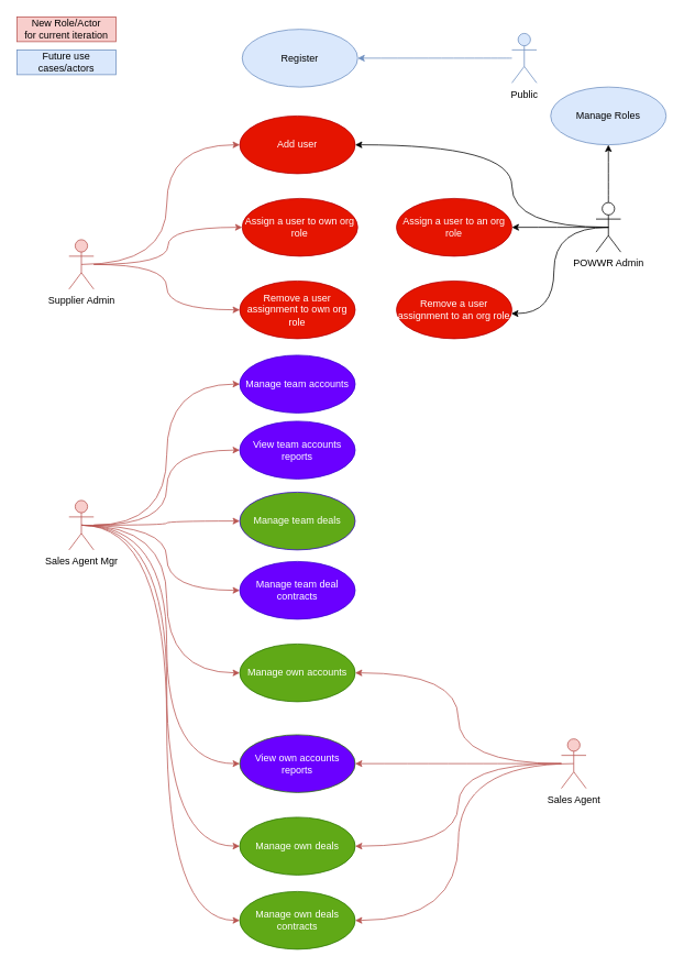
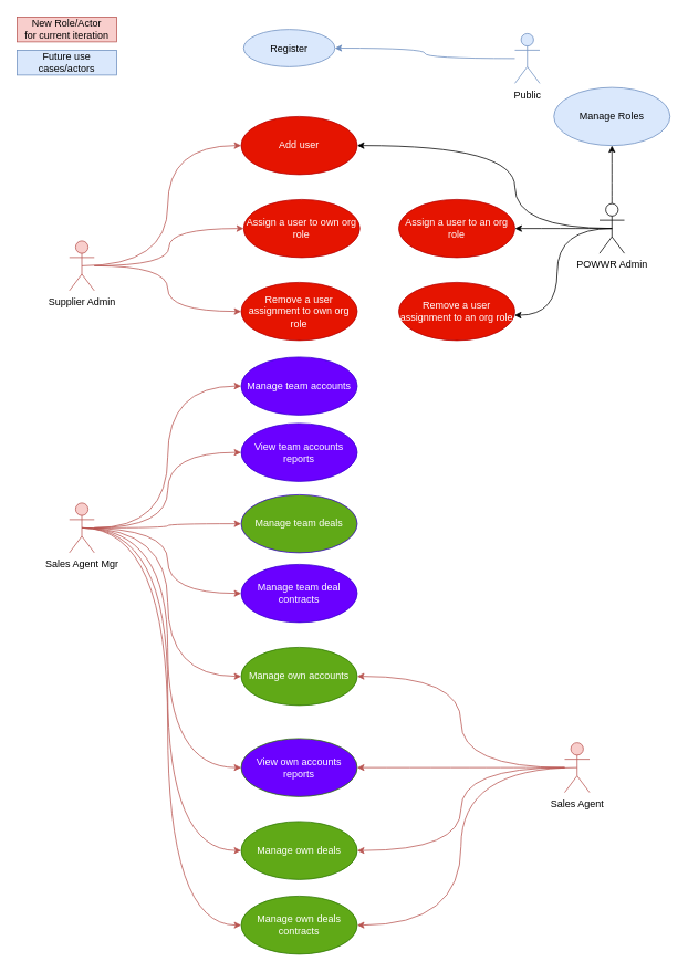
  <mxCell id="0" />
  <mxCell id="1" parent="0" />
  <mxCell id="2" style="edgeStyle=orthogonalEdgeStyle;rounded=0;orthogonalLoop=1;jettySize=auto;html=1;curved=1;fillColor=#f8cecc;strokeColor=#b85450;" edge="1" parent="1" source="5" target="7"><mxGeometry relative="1" as="geometry" /></mxCell>
  <mxCell id="3" style="edgeStyle=orthogonalEdgeStyle;rounded=0;orthogonalLoop=1;jettySize=auto;html=1;curved=1;fillColor=#f8cecc;strokeColor=#b85450;" edge="1" parent="1" source="5" target="8"><mxGeometry relative="1" as="geometry"><mxPoint x="290" y="325.034" as="targetPoint" /></mxGeometry></mxCell>
  <mxCell id="4" style="edgeStyle=orthogonalEdgeStyle;curved=1;rounded=0;orthogonalLoop=1;jettySize=auto;html=1;exitX=0.5;exitY=0.5;exitDx=0;exitDy=0;exitPerimeter=0;entryX=0;entryY=0.5;entryDx=0;entryDy=0;fillColor=#f8cecc;strokeColor=#b85450;" edge="1" parent="1" source="5" target="6"><mxGeometry relative="1" as="geometry" /></mxCell>
  <mxCell id="5" value="Supplier Admin" style="shape=umlActor;verticalLabelPosition=bottom;verticalAlign=top;html=1;outlineConnect=0;fillColor=#f8cecc;strokeColor=#b85450;" vertex="1" parent="1"><mxGeometry x="83" y="290" width="30" height="60" as="geometry" /></mxCell>
  <mxCell id="6" value="Add user" style="ellipse;whiteSpace=wrap;html=1;fillColor=#e51400;strokeColor=#B20000;fontColor=#ffffff;" vertex="1" parent="1"><mxGeometry x="290" y="140" width="140" height="70" as="geometry" /></mxCell>
  <mxCell id="7" value="Assign a user to own org role" style="ellipse;whiteSpace=wrap;html=1;fillColor=#e51400;strokeColor=#B20000;fontColor=#ffffff;" vertex="1" parent="1"><mxGeometry x="293" y="240" width="140" height="70" as="geometry" /></mxCell>
  <mxCell id="8" value="Remove a user assignment to own org role" style="ellipse;whiteSpace=wrap;html=1;fillColor=#e51400;strokeColor=#B20000;fontColor=#ffffff;" vertex="1" parent="1"><mxGeometry x="290" y="340" width="140" height="70" as="geometry" /></mxCell>
  <mxCell id="9" style="edgeStyle=orthogonalEdgeStyle;rounded=0;orthogonalLoop=1;jettySize=auto;html=1;entryX=0;entryY=0.5;entryDx=0;entryDy=0;curved=1;fillColor=#f8cecc;strokeColor=#b85450;" edge="1" parent="1" source="17" target="18"><mxGeometry relative="1" as="geometry" /></mxCell>
  <mxCell id="10" style="edgeStyle=orthogonalEdgeStyle;rounded=0;orthogonalLoop=1;jettySize=auto;html=1;curved=1;entryX=0;entryY=0.5;entryDx=0;entryDy=0;fillColor=#f8cecc;strokeColor=#b85450;" edge="1" parent="1" source="17" target="19"><mxGeometry relative="1" as="geometry" /></mxCell>
  <mxCell id="11" style="edgeStyle=orthogonalEdgeStyle;rounded=0;orthogonalLoop=1;jettySize=auto;html=1;curved=1;fillColor=#f8cecc;strokeColor=#b85450;" edge="1" parent="1" source="17" target="20"><mxGeometry relative="1" as="geometry" /></mxCell>
  <mxCell id="12" style="edgeStyle=orthogonalEdgeStyle;curved=1;rounded=0;orthogonalLoop=1;jettySize=auto;html=1;exitX=0.5;exitY=0.5;exitDx=0;exitDy=0;exitPerimeter=0;entryX=0;entryY=0.5;entryDx=0;entryDy=0;fillColor=#f8cecc;strokeColor=#b85450;" edge="1" parent="1" source="17" target="21"><mxGeometry relative="1" as="geometry" /></mxCell>
  <mxCell id="13" style="edgeStyle=orthogonalEdgeStyle;curved=1;rounded=0;orthogonalLoop=1;jettySize=auto;html=1;exitX=0.5;exitY=0.5;exitDx=0;exitDy=0;exitPerimeter=0;entryX=0;entryY=0.5;entryDx=0;entryDy=0;fillColor=#f8cecc;strokeColor=#b85450;" edge="1" parent="1" source="17" target="22"><mxGeometry relative="1" as="geometry" /></mxCell>
  <mxCell id="14" style="edgeStyle=orthogonalEdgeStyle;curved=1;rounded=0;orthogonalLoop=1;jettySize=auto;html=1;exitX=0.5;exitY=0.5;exitDx=0;exitDy=0;exitPerimeter=0;entryX=0;entryY=0.5;entryDx=0;entryDy=0;fillColor=#f8cecc;strokeColor=#b85450;" edge="1" parent="1" source="17" target="23"><mxGeometry relative="1" as="geometry" /></mxCell>
  <mxCell id="15" style="edgeStyle=orthogonalEdgeStyle;curved=1;rounded=0;orthogonalLoop=1;jettySize=auto;html=1;exitX=0.5;exitY=0.5;exitDx=0;exitDy=0;exitPerimeter=0;entryX=0;entryY=0.5;entryDx=0;entryDy=0;fillColor=#f8cecc;strokeColor=#b85450;" edge="1" parent="1" source="17" target="32"><mxGeometry relative="1" as="geometry" /></mxCell>
  <mxCell id="16" style="edgeStyle=orthogonalEdgeStyle;curved=1;rounded=0;orthogonalLoop=1;jettySize=auto;html=1;exitX=0.5;exitY=0.5;exitDx=0;exitDy=0;exitPerimeter=0;entryX=0;entryY=0.5;entryDx=0;entryDy=0;fillColor=#f8cecc;strokeColor=#b85450;" edge="1" parent="1" source="17" target="33"><mxGeometry relative="1" as="geometry" /></mxCell>
  <mxCell id="17" value="Sales Agent Mgr" style="shape=umlActor;verticalLabelPosition=bottom;verticalAlign=top;html=1;outlineConnect=0;fillColor=#f8cecc;strokeColor=#b85450;" vertex="1" parent="1"><mxGeometry x="83" y="606" width="30" height="60" as="geometry" /></mxCell>
  <mxCell id="18" value="Manage team accounts" style="ellipse;whiteSpace=wrap;html=1;fillColor=#6a00ff;strokeColor=#3700CC;fontColor=#ffffff;" vertex="1" parent="1"><mxGeometry x="290" y="430" width="140" height="70" as="geometry" /></mxCell>
  <mxCell id="19" value="&lt;span&gt;View team accounts reports&lt;/span&gt;" style="ellipse;whiteSpace=wrap;html=1;fillColor=#6a00ff;strokeColor=#3700CC;fontColor=#ffffff;" vertex="1" parent="1"><mxGeometry x="290" y="510" width="140" height="70" as="geometry" /></mxCell>
  <mxCell id="20" value="Manage team deals" style="ellipse;whiteSpace=wrap;html=1;fillColor=#60a917;strokeColor=#3700CC;fontColor=#ffffff;" vertex="1" parent="1"><mxGeometry x="290" y="596" width="140" height="70" as="geometry" /></mxCell>
  <mxCell id="21" value="Manage own accounts" style="ellipse;whiteSpace=wrap;html=1;fillColor=#60a917;strokeColor=#2D7600;fontColor=#ffffff;" vertex="1" parent="1"><mxGeometry x="290" y="780" width="140" height="70" as="geometry" /></mxCell>
  <mxCell id="22" value="View own accounts reports" style="ellipse;whiteSpace=wrap;html=1;fillColor=#6a00ff;strokeColor=#2D7600;fontColor=#ffffff;" vertex="1" parent="1"><mxGeometry x="290" y="890" width="140" height="70" as="geometry" /></mxCell>
  <mxCell id="23" value="Manage own deals" style="ellipse;whiteSpace=wrap;html=1;fillColor=#60a917;strokeColor=#2D7600;fontColor=#ffffff;" vertex="1" parent="1"><mxGeometry x="290" y="990" width="140" height="70" as="geometry" /></mxCell>
  <mxCell id="24" style="edgeStyle=orthogonalEdgeStyle;curved=1;rounded=0;orthogonalLoop=1;jettySize=auto;html=1;fillColor=#dae8fc;strokeColor=#6c8ebf;" edge="1" parent="1" source="25" target="26"><mxGeometry relative="1" as="geometry" /></mxCell>
  <mxCell id="25" value="Public" style="shape=umlActor;verticalLabelPosition=bottom;verticalAlign=top;html=1;outlineConnect=0;fillColor=#dae8fc;strokeColor=#6c8ebf;" vertex="1" parent="1"><mxGeometry x="620" y="40" width="30" height="60" as="geometry" /></mxCell>
- <mxCell id="26" value="Register" style="ellipse;whiteSpace=wrap;html=1;fillColor=#dae8fc;strokeColor=#6c8ebf;" vertex="1" parent="1"><mxGeometry x="293" y="35" width="140" height="70" as="geometry" /></mxCell>
+ <mxCell id="26" value="Register" style="ellipse;whiteSpace=wrap;html=1;fillColor=#dae8fc;strokeColor=#6c8ebf;" vertex="1" parent="1"><mxGeometry x="293" y="35" width="110" height="45" as="geometry" /></mxCell>
  <mxCell id="27" style="edgeStyle=orthogonalEdgeStyle;curved=1;rounded=0;orthogonalLoop=1;jettySize=auto;html=1;entryX=1;entryY=0.5;entryDx=0;entryDy=0;fillColor=#f8cecc;strokeColor=#b85450;" edge="1" parent="1" source="31" target="22"><mxGeometry relative="1" as="geometry" /></mxCell>
  <mxCell id="28" style="edgeStyle=orthogonalEdgeStyle;curved=1;rounded=0;orthogonalLoop=1;jettySize=auto;html=1;entryX=1;entryY=0.5;entryDx=0;entryDy=0;fillColor=#f8cecc;strokeColor=#b85450;" edge="1" parent="1" source="31" target="21"><mxGeometry relative="1" as="geometry" /></mxCell>
  <mxCell id="29" style="edgeStyle=orthogonalEdgeStyle;curved=1;rounded=0;orthogonalLoop=1;jettySize=auto;html=1;entryX=1;entryY=0.5;entryDx=0;entryDy=0;fillColor=#f8cecc;strokeColor=#b85450;" edge="1" parent="1" source="31" target="23"><mxGeometry relative="1" as="geometry" /></mxCell>
  <mxCell id="30" style="edgeStyle=orthogonalEdgeStyle;curved=1;rounded=0;orthogonalLoop=1;jettySize=auto;html=1;exitX=0.5;exitY=0.5;exitDx=0;exitDy=0;exitPerimeter=0;entryX=1;entryY=0.5;entryDx=0;entryDy=0;fillColor=#f8cecc;strokeColor=#b85450;" edge="1" parent="1" source="31" target="32"><mxGeometry relative="1" as="geometry" /></mxCell>
  <mxCell id="31" value="Sales Agent" style="shape=umlActor;verticalLabelPosition=bottom;verticalAlign=top;html=1;outlineConnect=0;fillColor=#f8cecc;strokeColor=#b85450;" vertex="1" parent="1"><mxGeometry x="680" y="895" width="30" height="60" as="geometry" /></mxCell>
  <mxCell id="32" value="Manage own deals contracts" style="ellipse;whiteSpace=wrap;html=1;fillColor=#60a917;strokeColor=#2D7600;fontColor=#ffffff;" vertex="1" parent="1"><mxGeometry x="290" y="1080" width="140" height="70" as="geometry" /></mxCell>
  <mxCell id="33" value="Manage team deal contracts" style="ellipse;whiteSpace=wrap;html=1;fillColor=#6a00ff;strokeColor=#3700CC;fontColor=#ffffff;" vertex="1" parent="1"><mxGeometry x="290" y="680" width="140" height="70" as="geometry" /></mxCell>
  <mxCell id="34" style="edgeStyle=orthogonalEdgeStyle;curved=1;rounded=0;orthogonalLoop=1;jettySize=auto;html=1;exitX=0.5;exitY=0.5;exitDx=0;exitDy=0;exitPerimeter=0;" edge="1" parent="1" source="37" target="39"><mxGeometry relative="1" as="geometry" /></mxCell>
  <mxCell id="35" style="edgeStyle=orthogonalEdgeStyle;curved=1;rounded=0;orthogonalLoop=1;jettySize=auto;html=1;exitX=0.5;exitY=0.5;exitDx=0;exitDy=0;exitPerimeter=0;entryX=0.995;entryY=0.565;entryDx=0;entryDy=0;entryPerimeter=0;" edge="1" parent="1" source="37" target="40"><mxGeometry relative="1" as="geometry" /></mxCell>
  <mxCell id="36" style="edgeStyle=orthogonalEdgeStyle;curved=1;rounded=0;orthogonalLoop=1;jettySize=auto;html=1;" edge="1" parent="1" source="37" target="41"><mxGeometry relative="1" as="geometry" /></mxCell>
  <mxCell id="37" value="POWWR Admin" style="shape=umlActor;verticalLabelPosition=bottom;verticalAlign=top;html=1;outlineConnect=0;" vertex="1" parent="1"><mxGeometry x="722" y="245" width="30" height="60" as="geometry" /></mxCell>
  <mxCell id="38" style="edgeStyle=orthogonalEdgeStyle;rounded=0;orthogonalLoop=1;jettySize=auto;html=1;entryX=1;entryY=0.5;entryDx=0;entryDy=0;curved=1;exitX=0.5;exitY=0.5;exitDx=0;exitDy=0;exitPerimeter=0;" edge="1" parent="1" source="37" target="6"><mxGeometry relative="1" as="geometry"><mxPoint x="950" y="310" as="sourcePoint" /><mxPoint x="700" y="175" as="targetPoint" /><Array as="points"><mxPoint x="620" y="275" /><mxPoint x="620" y="175" /></Array></mxGeometry></mxCell>
  <mxCell id="39" value="Assign a user to an org role" style="ellipse;whiteSpace=wrap;html=1;fillColor=#e51400;strokeColor=#B20000;fontColor=#ffffff;" vertex="1" parent="1"><mxGeometry x="480" y="240" width="140" height="70" as="geometry" /></mxCell>
  <mxCell id="40" value="Remove a user assignment to an org role" style="ellipse;whiteSpace=wrap;html=1;fillColor=#e51400;strokeColor=#B20000;fontColor=#ffffff;" vertex="1" parent="1"><mxGeometry x="480" y="340" width="140" height="70" as="geometry" /></mxCell>
  <mxCell id="41" value="Manage Roles" style="ellipse;whiteSpace=wrap;html=1;fillColor=#dae8fc;strokeColor=#6c8ebf;" vertex="1" parent="1"><mxGeometry x="667" y="105" width="140" height="70" as="geometry" /></mxCell>
  <mxCell id="42" value="New Role/Actor&lt;br&gt;for current iteration" style="rounded=0;whiteSpace=wrap;html=1;fillColor=#f8cecc;strokeColor=#b85450;" vertex="1" parent="1"><mxGeometry x="20" y="20" width="120" height="30" as="geometry" /></mxCell>
  <mxCell id="43" value="Future use cases/actors" style="rounded=0;whiteSpace=wrap;html=1;fillColor=#dae8fc;strokeColor=#6c8ebf;" vertex="1" parent="1"><mxGeometry x="20" y="60" width="120" height="30" as="geometry" /></mxCell>
